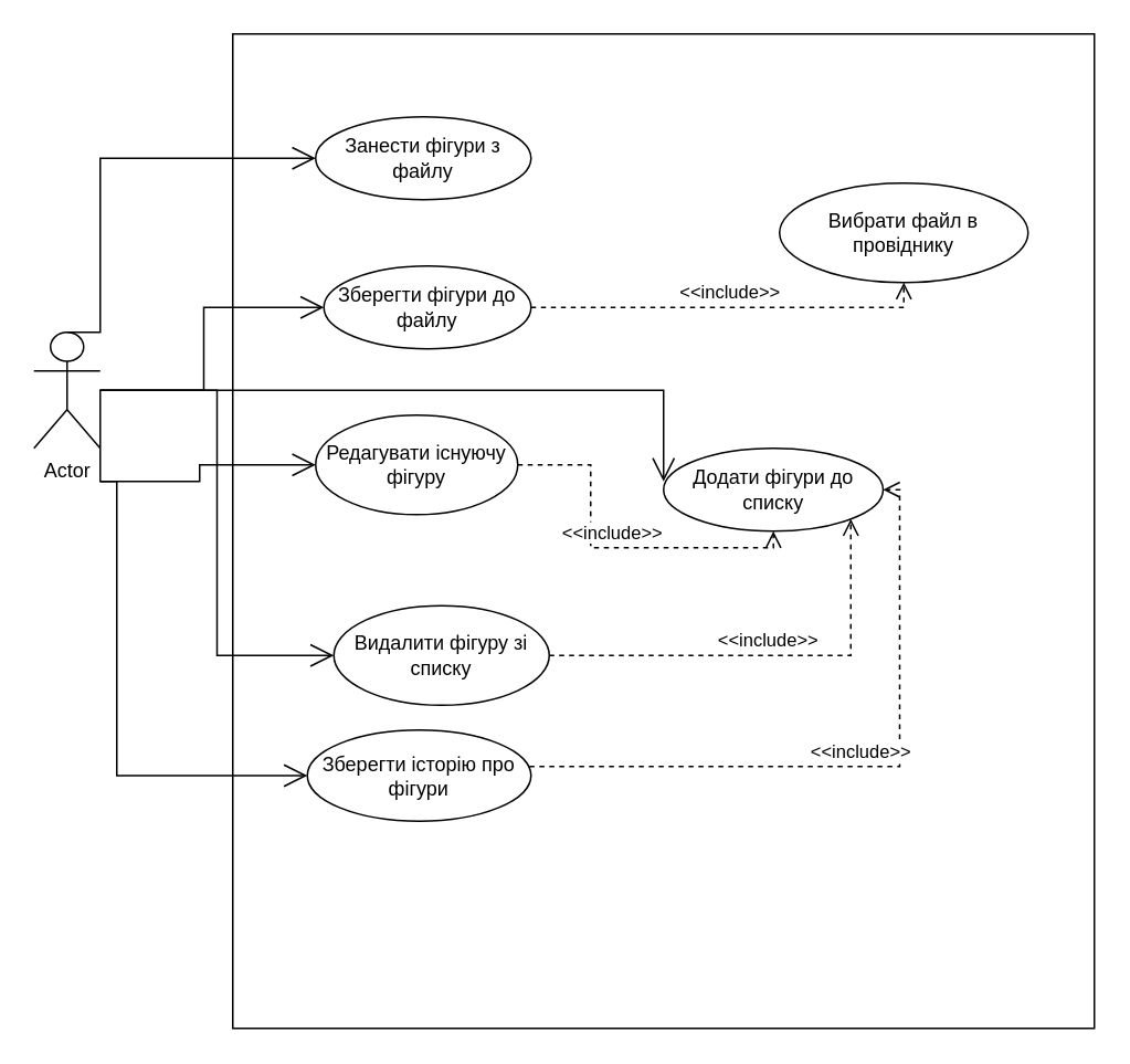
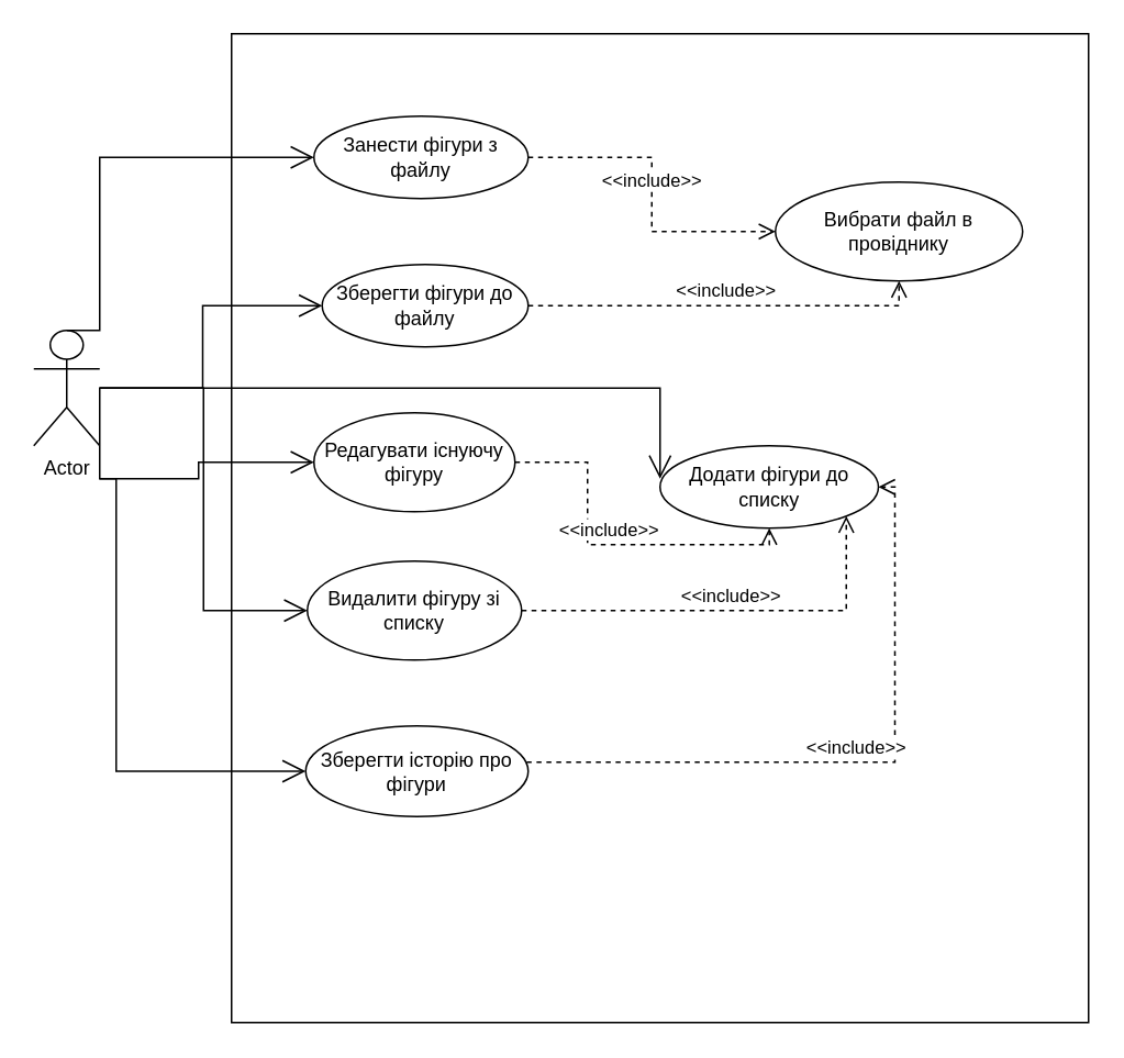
  <mxCell id="0" />
  <mxCell id="1" parent="0" />
  <mxCell id="2" value="" style="rounded=0;whiteSpace=wrap;html=1;fillColor=default;" vertex="1" parent="1"><mxGeometry x="140" y="20" width="520" height="600" as="geometry" /></mxCell>
  <mxCell id="3" style="edgeStyle=orthogonalEdgeStyle;rounded=0;orthogonalLoop=1;jettySize=auto;html=1;entryX=0;entryY=0.5;entryDx=0;entryDy=0;endSize=12;endArrow=open;endFill=0;" edge="1" parent="1" source="5" target="7"><mxGeometry relative="1" as="geometry" /></mxCell>
  <mxCell id="4" style="edgeStyle=orthogonalEdgeStyle;rounded=0;orthogonalLoop=1;jettySize=auto;html=1;exitX=1;exitY=1;exitDx=0;exitDy=0;exitPerimeter=0;entryX=0;entryY=0.5;entryDx=0;entryDy=0;endArrow=open;endFill=0;endSize=12;" edge="1" parent="1" source="5" target="9"><mxGeometry relative="1" as="geometry" /></mxCell>
  <mxCell id="5" value="Actor" style="shape=umlActor;verticalLabelPosition=bottom;verticalAlign=top;html=1;" vertex="1" parent="1"><mxGeometry x="20" y="200" width="40" height="70" as="geometry" /></mxCell>
  <mxCell id="6" value="Занести фігури з файлу" style="ellipse;whiteSpace=wrap;html=1;" vertex="1" parent="1"><mxGeometry x="190" y="70" width="130" height="50" as="geometry" /></mxCell>
  <mxCell id="7" value="Зберегти фігури до файлу" style="ellipse;whiteSpace=wrap;html=1;" vertex="1" parent="1"><mxGeometry x="195" y="160" width="125" height="50" as="geometry" /></mxCell>
  <mxCell id="8" value="Додати фігури до списку" style="ellipse;whiteSpace=wrap;html=1;" vertex="1" parent="1"><mxGeometry x="400" y="270" width="132.5" height="50" as="geometry" /></mxCell>
  <mxCell id="9" value="Редагувати існуючу фігуру" style="ellipse;whiteSpace=wrap;html=1;" vertex="1" parent="1"><mxGeometry x="190" y="250" width="122" height="60" as="geometry" /></mxCell>
- <mxCell id="10" value="Видалити фігуру зі списку" style="ellipse;whiteSpace=wrap;html=1;" vertex="1" parent="1"><mxGeometry x="201" y="365" width="130" height="60" as="geometry" /></mxCell>
+ <mxCell id="10" value="Видалити фігуру зі списку" style="ellipse;whiteSpace=wrap;html=1;" vertex="1" parent="1"><mxGeometry x="186" y="340" width="130" height="60" as="geometry" /></mxCell>
  <mxCell id="11" value="Зберегти історію про фігури" style="ellipse;whiteSpace=wrap;html=1;" vertex="1" parent="1"><mxGeometry x="185" y="440" width="135" height="55" as="geometry" /></mxCell>
  <mxCell id="12" value="Вибрати файл в провіднику" style="ellipse;whiteSpace=wrap;html=1;" vertex="1" parent="1"><mxGeometry x="470" y="110" width="150" height="60" as="geometry" /></mxCell>
  <mxCell id="13" value="" style="endArrow=open;endFill=1;endSize=12;html=1;rounded=0;edgeStyle=orthogonalEdgeStyle;exitX=0.5;exitY=0;exitDx=0;exitDy=0;exitPerimeter=0;entryX=0;entryY=0.5;entryDx=0;entryDy=0;" edge="1" parent="1" source="5" target="6"><mxGeometry width="160" relative="1" as="geometry"><mxPoint x="50" y="270" as="sourcePoint" /><mxPoint x="210" y="270" as="targetPoint" /><Array as="points"><mxPoint x="60" y="200" /><mxPoint x="60" y="95" /></Array></mxGeometry></mxCell>
  <mxCell id="14" value="" style="endArrow=open;endFill=1;endSize=12;html=1;rounded=0;edgeStyle=orthogonalEdgeStyle;entryX=0;entryY=0.5;entryDx=0;entryDy=0;" edge="1" parent="1" source="5" target="10"><mxGeometry width="160" relative="1" as="geometry"><mxPoint x="40" y="350" as="sourcePoint" /><mxPoint x="200" y="350" as="targetPoint" /></mxGeometry></mxCell>
  <mxCell id="15" value="" style="endArrow=open;endFill=1;endSize=12;html=1;rounded=0;edgeStyle=orthogonalEdgeStyle;entryX=0;entryY=0.5;entryDx=0;entryDy=0;" edge="1" parent="1" target="11"><mxGeometry width="160" relative="1" as="geometry"><mxPoint x="60" y="290" as="sourcePoint" /><mxPoint x="190" y="460" as="targetPoint" /><Array as="points"><mxPoint x="70" y="290" /><mxPoint x="70" y="468" /></Array></mxGeometry></mxCell>
+ <mxCell id="16" value="&amp;lt;&amp;lt;include&amp;gt;&amp;gt;" style="html=1;verticalAlign=bottom;endArrow=open;dashed=1;endSize=8;rounded=0;edgeStyle=orthogonalEdgeStyle;entryX=0;entryY=0.5;entryDx=0;entryDy=0;exitX=1;exitY=0.5;exitDx=0;exitDy=0;" edge="1" parent="1" source="6" target="12"><mxGeometry relative="1" as="geometry"><mxPoint x="400" y="100" as="sourcePoint" /><mxPoint x="320" y="100" as="targetPoint" /></mxGeometry></mxCell>
  <mxCell id="17" value="&amp;lt;&amp;lt;include&amp;gt;&amp;gt;" style="html=1;verticalAlign=bottom;endArrow=open;dashed=1;endSize=8;rounded=0;edgeStyle=orthogonalEdgeStyle;entryX=0.5;entryY=1;entryDx=0;entryDy=0;exitX=1;exitY=0.5;exitDx=0;exitDy=0;" edge="1" parent="1" source="7" target="12"><mxGeometry relative="1" as="geometry"><mxPoint x="325" y="200" as="sourcePoint" /><mxPoint x="475" y="245" as="targetPoint" /></mxGeometry></mxCell>
  <mxCell id="18" value="" style="endArrow=open;endFill=1;endSize=12;html=1;rounded=0;edgeStyle=orthogonalEdgeStyle;exitX=1;exitY=1;exitDx=0;exitDy=0;exitPerimeter=0;" edge="1" parent="1" source="5"><mxGeometry width="160" relative="1" as="geometry"><mxPoint x="240" y="290" as="sourcePoint" /><mxPoint x="400" y="290" as="targetPoint" /><Array as="points"><mxPoint x="60" y="235" /><mxPoint x="400" y="235" /></Array></mxGeometry></mxCell>
  <mxCell id="19" value="&amp;lt;&amp;lt;include&amp;gt;&amp;gt;" style="html=1;verticalAlign=bottom;endArrow=open;dashed=1;endSize=8;rounded=0;edgeStyle=orthogonalEdgeStyle;entryX=0.5;entryY=1;entryDx=0;entryDy=0;exitX=1;exitY=0.5;exitDx=0;exitDy=0;" edge="1" parent="1" source="9" target="8"><mxGeometry relative="1" as="geometry"><mxPoint x="312" y="340" as="sourcePoint" /><mxPoint x="462" y="385" as="targetPoint" /></mxGeometry></mxCell>
  <mxCell id="20" value="&amp;lt;&amp;lt;include&amp;gt;&amp;gt;" style="html=1;verticalAlign=bottom;endArrow=open;dashed=1;endSize=8;rounded=0;edgeStyle=orthogonalEdgeStyle;entryX=1;entryY=1;entryDx=0;entryDy=0;exitX=1;exitY=0.5;exitDx=0;exitDy=0;" edge="1" parent="1" source="10" target="8"><mxGeometry relative="1" as="geometry"><mxPoint x="344" y="400" as="sourcePoint" /><mxPoint x="494" y="445" as="targetPoint" /></mxGeometry></mxCell>
  <mxCell id="21" value="&amp;lt;&amp;lt;include&amp;gt;&amp;gt;" style="html=1;verticalAlign=bottom;endArrow=open;dashed=1;endSize=8;rounded=0;edgeStyle=orthogonalEdgeStyle;entryX=1;entryY=0.5;entryDx=0;entryDy=0;exitX=0.993;exitY=0.4;exitDx=0;exitDy=0;exitPerimeter=0;" edge="1" parent="1" source="11" target="8"><mxGeometry relative="1" as="geometry"><mxPoint x="312" y="470" as="sourcePoint" /><mxPoint x="462" y="515" as="targetPoint" /></mxGeometry></mxCell>
